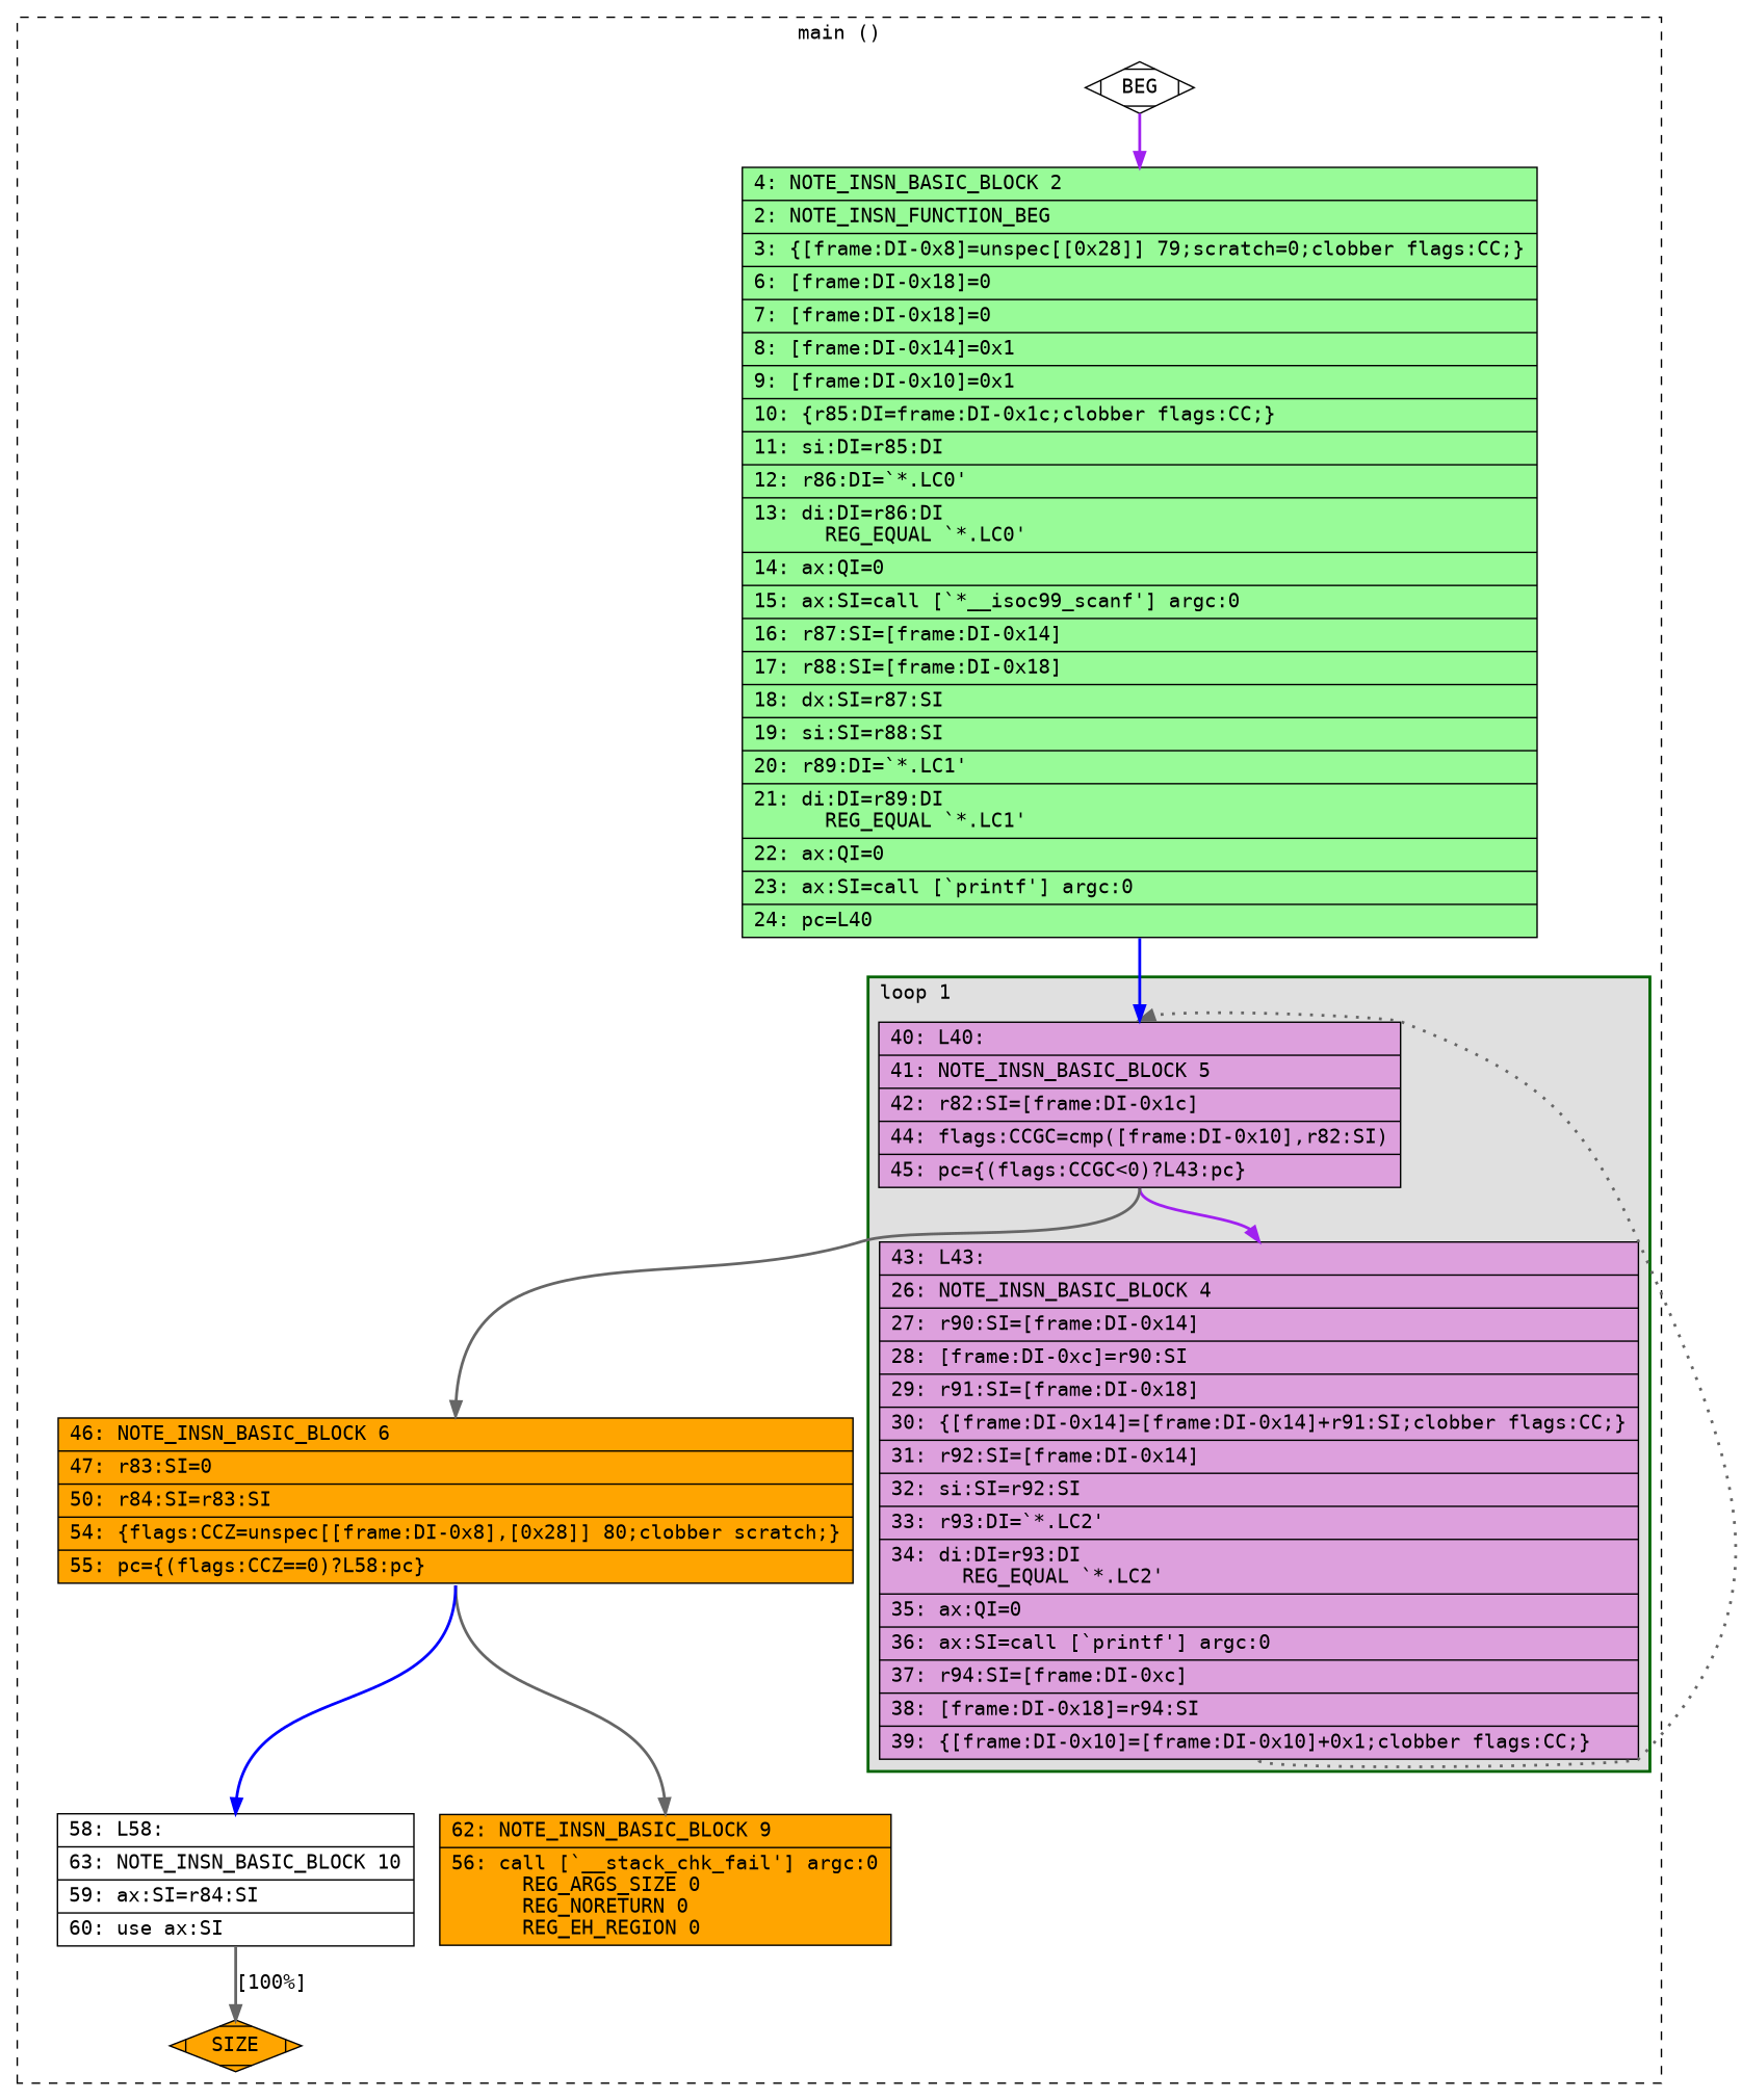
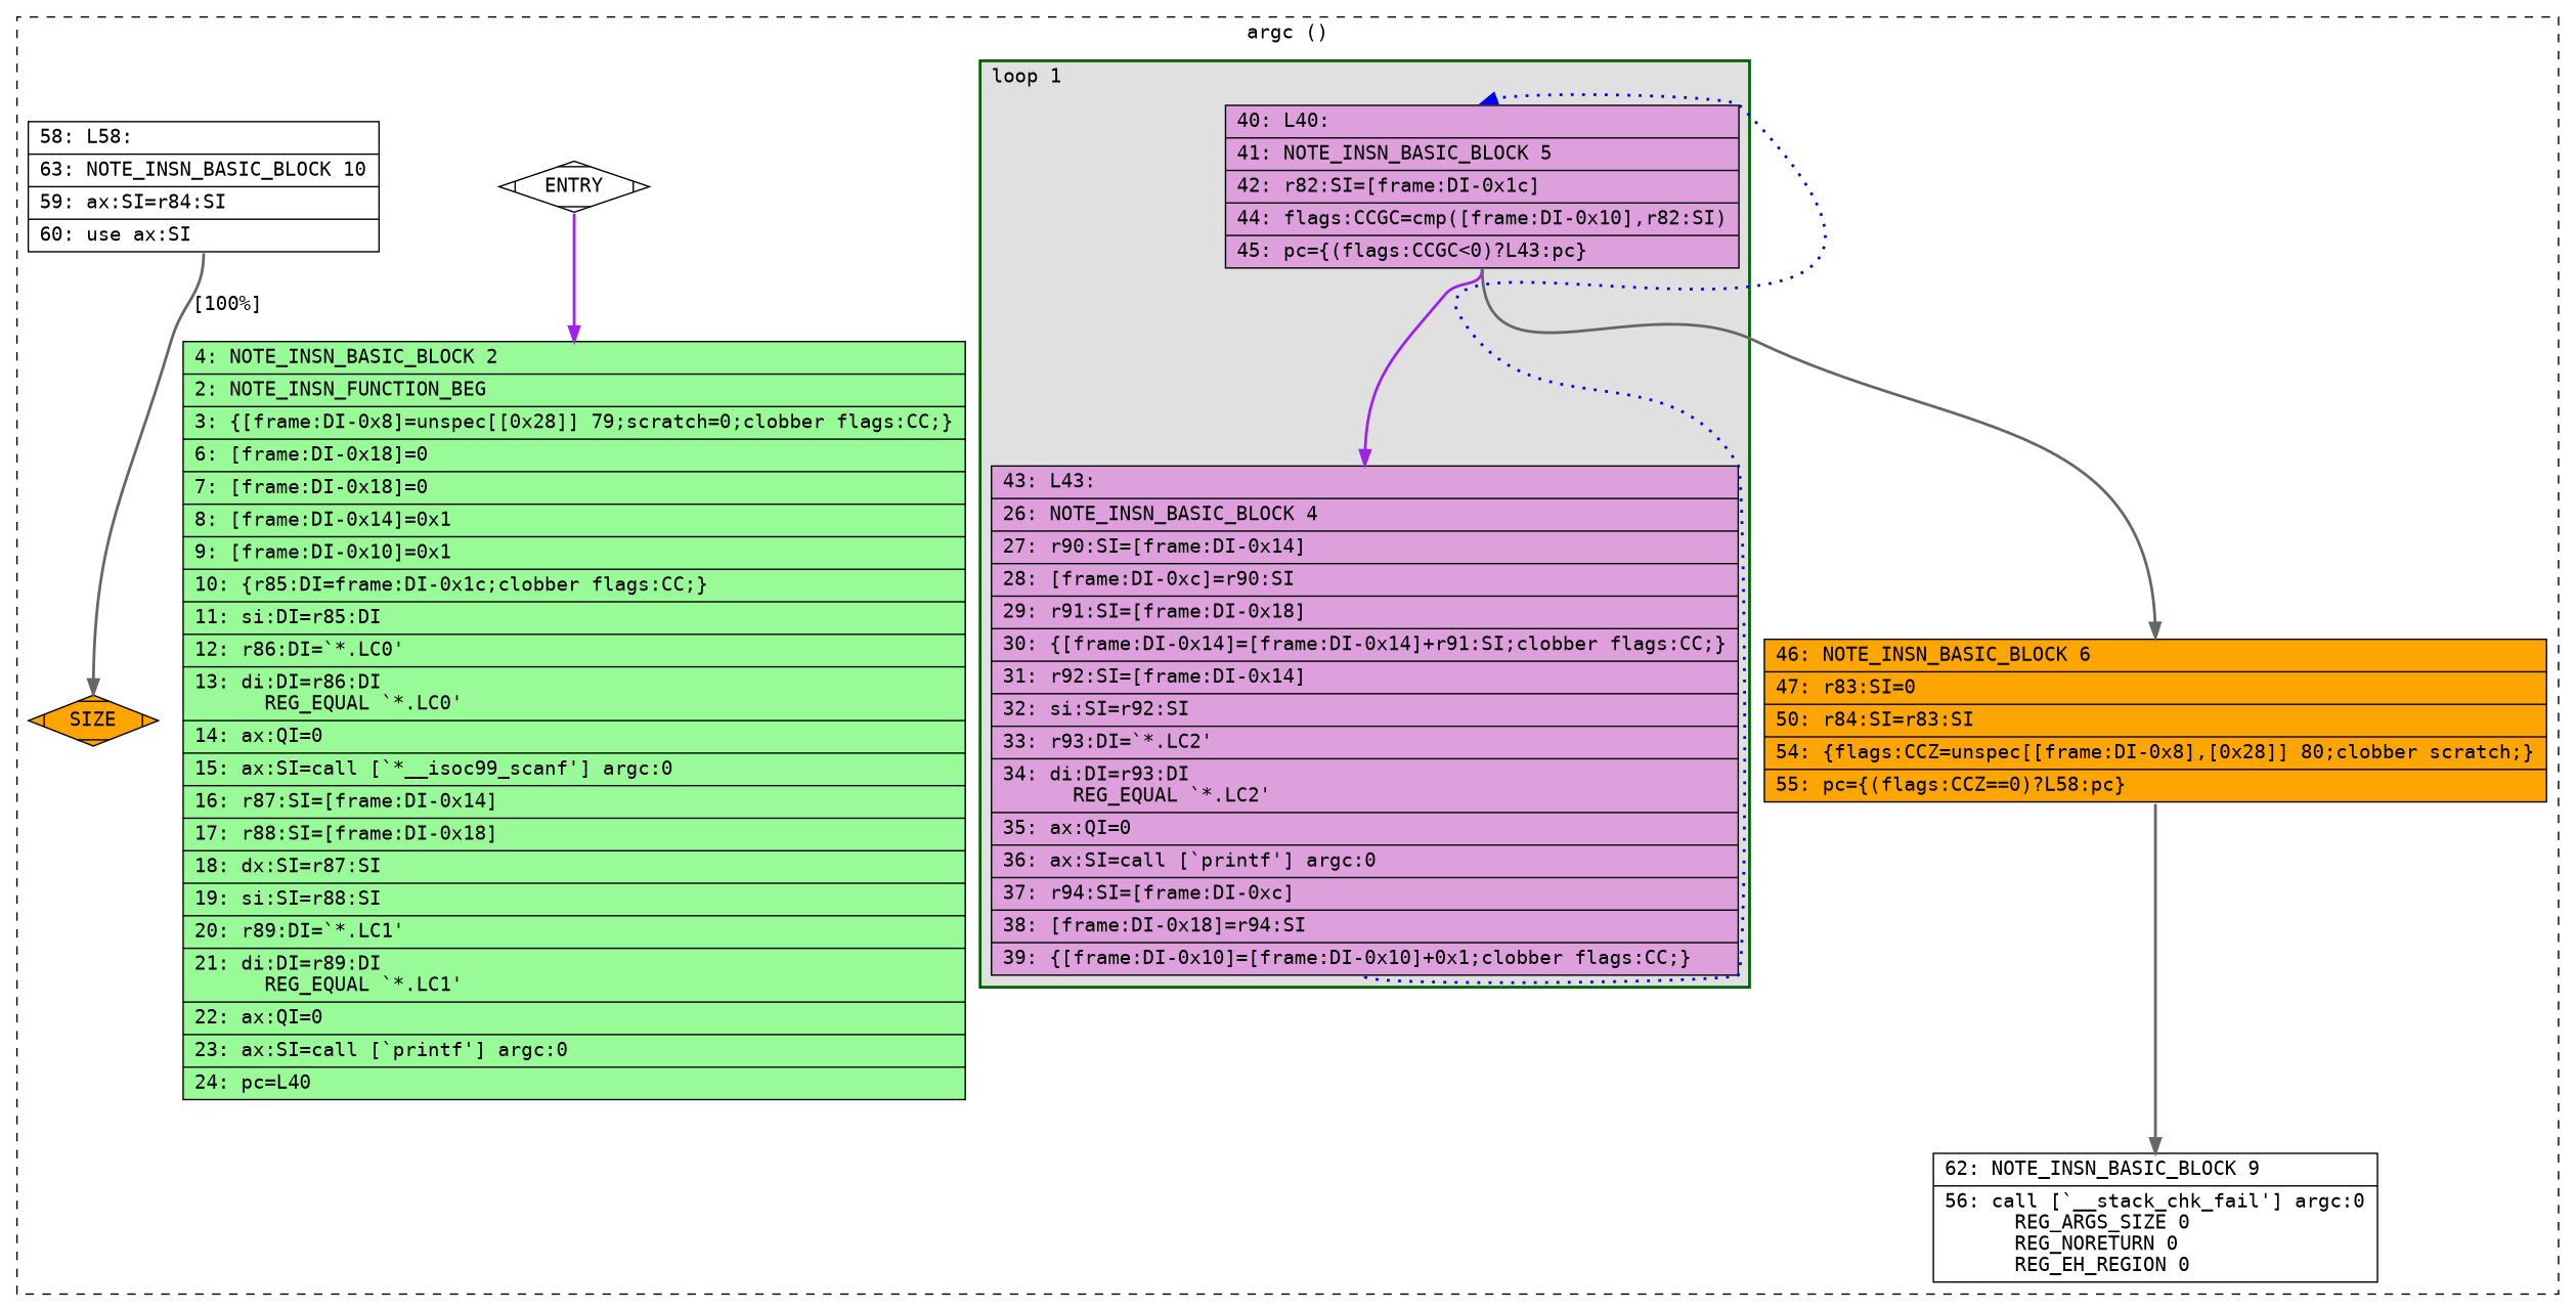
  digraph {
    fontname="DejaVu Sans Mono"
    node [fillcolor=white fontname="DejaVu Sans Mono" shape=record style=filled]
    edge [color=gray40 constraint=true fontname="DejaVu Sans Mono" headport=n style="solid,bold" tailport=s weight=10]
    n1 [fillcolor=plum label="{\ \ \ 40:\ L40:\l|\ \ \ 41:\ NOTE_INSN_BASIC_BLOCK\ 5\l|\ \ \ 42:\ r82:SI=[frame:DI-0x1c]\l|\ \ \ 44:\ flags:CCGC=cmp([frame:DI-0x10],r82:SI)\l|\ \ \ 45:\ pc=\{(flags:CCGC\<0)?L43:pc\}\l}"]
    n2 [fillcolor=plum label="{\ \ \ 43:\ L43:\l|\ \ \ 26:\ NOTE_INSN_BASIC_BLOCK\ 4\l|\ \ \ 27:\ r90:SI=[frame:DI-0x14]\l|\ \ \ 28:\ [frame:DI-0xc]=r90:SI\l|\ \ \ 29:\ r91:SI=[frame:DI-0x18]\l|\ \ \ 30:\ \{[frame:DI-0x14]=[frame:DI-0x14]+r91:SI;clobber\ flags:CC;\}\l|\ \ \ 31:\ r92:SI=[frame:DI-0x14]\l|\ \ \ 32:\ si:SI=r92:SI\l|\ \ \ 33:\ r93:DI=`*.LC2'\l|\ \ \ 34:\ di:DI=r93:DI\l\ \ \ \ \ \ REG_EQUAL\ `*.LC2'\l|\ \ \ 35:\ ax:QI=0\l|\ \ \ 36:\ ax:SI=call\ [`printf']\ argc:0\l|\ \ \ 37:\ r94:SI=[frame:DI-0xc]\l|\ \ \ 38:\ [frame:DI-0x18]=r94:SI\l|\ \ \ 39:\ \{[frame:DI-0x10]=[frame:DI-0x10]+0x1;clobber\ flags:CC;\}\l}"]
    n3 [fillcolor=orange label="{\ \ \ 46:\ NOTE_INSN_BASIC_BLOCK\ 6\l|\ \ \ 47:\ r83:SI=0\l|\ \ \ 50:\ r84:SI=r83:SI\l|\ \ \ 54:\ \{flags:CCZ=unspec[[frame:DI-0x8],[0x28]]\ 80;clobber\ scratch;\}\l|\ \ \ 55:\ pc=\{(flags:CCZ==0)?L58:pc\}\l}"]
-   n4 [label=BEG shape=Mdiamond]
+   n4 [label=ENTRY shape=Mdiamond]
    n5 [fillcolor=orange label=SIZE shape=Mdiamond]
    n6 [fillcolor=palegreen label="{\ \ \ \ 4:\ NOTE_INSN_BASIC_BLOCK\ 2\l|\ \ \ \ 2:\ NOTE_INSN_FUNCTION_BEG\l|\ \ \ \ 3:\ \{[frame:DI-0x8]=unspec[[0x28]]\ 79;scratch=0;clobber\ flags:CC;\}\l|\ \ \ \ 6:\ [frame:DI-0x18]=0\l|\ \ \ \ 7:\ [frame:DI-0x18]=0\l|\ \ \ \ 8:\ [frame:DI-0x14]=0x1\l|\ \ \ \ 9:\ [frame:DI-0x10]=0x1\l|\ \ \ 10:\ \{r85:DI=frame:DI-0x1c;clobber\ flags:CC;\}\l|\ \ \ 11:\ si:DI=r85:DI\l|\ \ \ 12:\ r86:DI=`*.LC0'\l|\ \ \ 13:\ di:DI=r86:DI\l\ \ \ \ \ \ REG_EQUAL\ `*.LC0'\l|\ \ \ 14:\ ax:QI=0\l|\ \ \ 15:\ ax:SI=call\ [`*__isoc99_scanf']\ argc:0\l|\ \ \ 16:\ r87:SI=[frame:DI-0x14]\l|\ \ \ 17:\ r88:SI=[frame:DI-0x18]\l|\ \ \ 18:\ dx:SI=r87:SI\l|\ \ \ 19:\ si:SI=r88:SI\l|\ \ \ 20:\ r89:DI=`*.LC1'\l|\ \ \ 21:\ di:DI=r89:DI\l\ \ \ \ \ \ REG_EQUAL\ `*.LC1'\l|\ \ \ 22:\ ax:QI=0\l|\ \ \ 23:\ ax:SI=call\ [`printf']\ argc:0\l|\ \ \ 24:\ pc=L40\l}"]
-   n7 [fillcolor=orange label="{\ \ \ 62:\ NOTE_INSN_BASIC_BLOCK\ 9\l|\ \ \ 56:\ call\ [`__stack_chk_fail']\ argc:0\l\ \ \ \ \ \ REG_ARGS_SIZE\ 0\l\ \ \ \ \ \ REG_NORETURN\ 0\l\ \ \ \ \ \ REG_EH_REGION\ 0\l}"]
+   n7 [label="{\ \ \ 62:\ NOTE_INSN_BASIC_BLOCK\ 9\l|\ \ \ 56:\ call\ [`__stack_chk_fail']\ argc:0\l\ \ \ \ \ \ REG_ARGS_SIZE\ 0\l\ \ \ \ \ \ REG_NORETURN\ 0\l\ \ \ \ \ \ REG_EH_REGION\ 0\l}"]
    n8 [label="{\ \ \ 58:\ L58:\l|\ \ \ 63:\ NOTE_INSN_BASIC_BLOCK\ 10\l|\ \ \ 59:\ ax:SI=r84:SI\l|\ \ \ 60:\ use\ ax:SI\l}"]
    subgraph cluster_1 {
      color=black
-     label="main ()"
+     label="argc ()"
      style=dashed
      n3
      n4
      n5
      n6
      n7
      n8
      subgraph cluster_2 {
        color=darkgreen
        fillcolor=grey88
        label="loop 1"
        labeljust=l
        penwidth=2
        style=filled
        n1
        n2
      }
    }
    n1 -> n2 [color=purple]
    n1 -> n3 [weight=100]
-   n2 -> n1 [constraint=false style="dotted,bold"]
+   n2 -> n1 [color=blue constraint=false style="dotted,bold"]
    n3 -> n7 [weight=100]
-   n3 -> n8 [color=blue]
    n4 -> n5 [style=invis color="" weight=""]
    n4 -> n6 [color=purple weight=100]
-   n6 -> n1 [color=blue]
    n8 -> n5 [label="[100%]" weight=100]
  }
